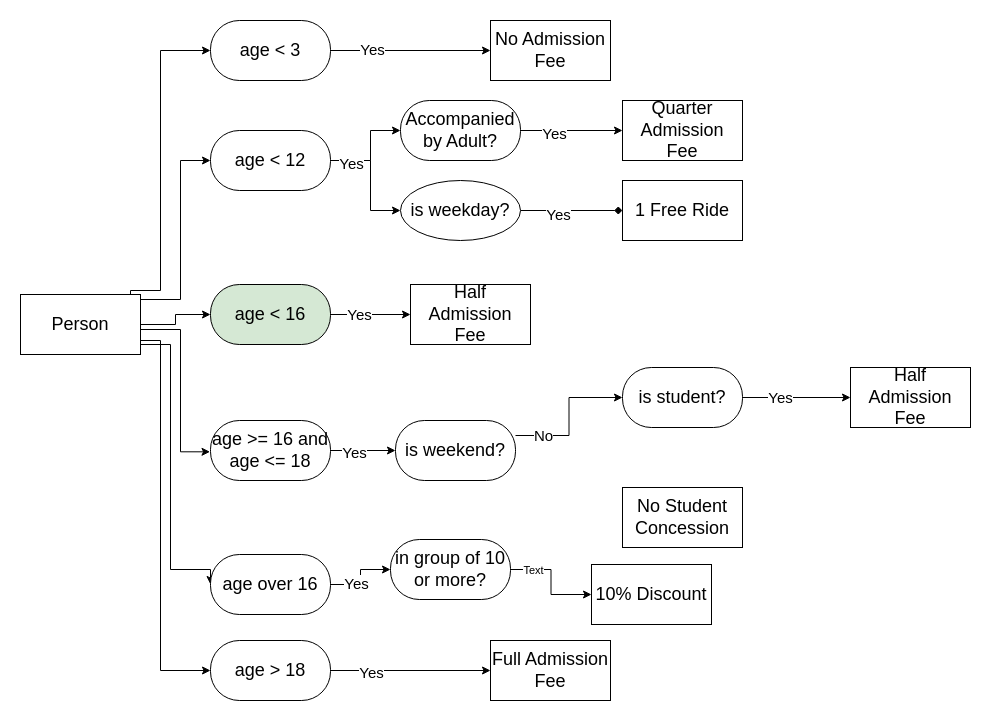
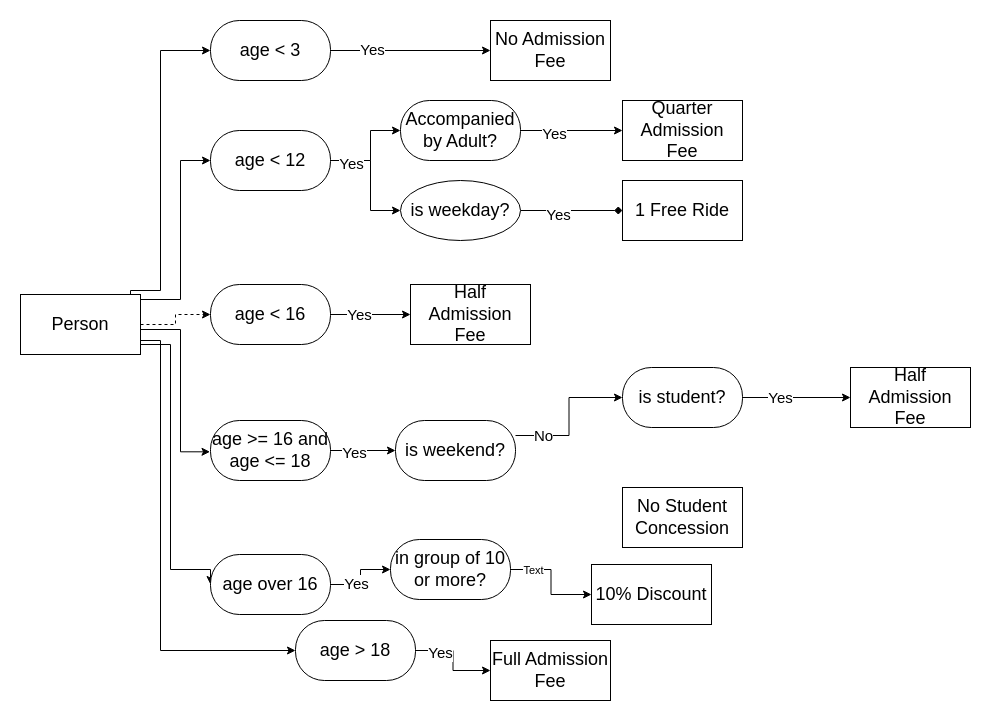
  <mxCell id="0" />
  <mxCell id="1" parent="0" />
- <mxCell id="2" style="edgeStyle=orthogonalEdgeStyle;rounded=0;orthogonalLoop=1;jettySize=auto;html=1;exitX=1;exitY=0.5;exitDx=0;exitDy=0;" edge="1" parent="1" source="7" target="17"><mxGeometry relative="1" as="geometry" /></mxCell>
+ <mxCell id="2" style="edgeStyle=orthogonalEdgeStyle;rounded=0;orthogonalLoop=1;jettySize=auto;html=1;exitX=1;exitY=0.5;exitDx=0;exitDy=0;dashed=1;" edge="1" parent="1" source="7" target="17"><mxGeometry relative="1" as="geometry" /></mxCell>
  <mxCell id="3" style="edgeStyle=orthogonalEdgeStyle;rounded=0;orthogonalLoop=1;jettySize=auto;html=1;exitX=1;exitY=0.25;exitDx=0;exitDy=0;entryX=0;entryY=0.5;entryDx=0;entryDy=0;" edge="1" parent="1" source="7" target="14"><mxGeometry relative="1" as="geometry"><Array as="points"><mxPoint x="180" y="299" /><mxPoint x="180" y="160" /></Array></mxGeometry></mxCell>
  <mxCell id="4" style="edgeStyle=orthogonalEdgeStyle;rounded=0;orthogonalLoop=1;jettySize=auto;html=1;exitX=1;exitY=0.25;exitDx=0;exitDy=0;entryX=0;entryY=0.5;entryDx=0;entryDy=0;" edge="1" parent="1" source="7" target="21"><mxGeometry relative="1" as="geometry"><Array as="points"><mxPoint x="130" y="290" /><mxPoint x="160" y="290" /><mxPoint x="160" y="50" /></Array></mxGeometry></mxCell>
  <mxCell id="5" style="edgeStyle=orthogonalEdgeStyle;rounded=0;orthogonalLoop=1;jettySize=auto;html=1;exitX=1;exitY=0.75;exitDx=0;exitDy=0;entryX=0;entryY=0.5;entryDx=0;entryDy=0;" edge="1" parent="1" source="7" target="27"><mxGeometry relative="1" as="geometry"><Array as="points"><mxPoint x="130" y="340" /><mxPoint x="160" y="340" /><mxPoint x="160" y="670" /></Array></mxGeometry></mxCell>
  <mxCell id="6" style="edgeStyle=orthogonalEdgeStyle;rounded=0;orthogonalLoop=1;jettySize=auto;html=1;exitX=1;exitY=1;exitDx=0;exitDy=0;entryX=0;entryY=0.5;entryDx=0;entryDy=0;" edge="1" parent="1" source="7" target="51"><mxGeometry relative="1" as="geometry"><Array as="points"><mxPoint x="170" y="344" /><mxPoint x="170" y="569" /></Array></mxGeometry></mxCell>
  <mxCell id="7" value="Person" style="rounded=0;whiteSpace=wrap;html=1;fontSize=18;labelBackgroundColor=none;" vertex="1" parent="1"><mxGeometry x="20" y="294" width="120" height="60" as="geometry" /></mxCell>
  <mxCell id="8" style="edgeStyle=orthogonalEdgeStyle;rounded=0;orthogonalLoop=1;jettySize=auto;html=1;exitX=1;exitY=0.5;exitDx=0;exitDy=0;endArrow=diamond;" edge="1" parent="1" source="10" target="32"><mxGeometry relative="1" as="geometry" /></mxCell>
  <mxCell id="9" value="&lt;font style=&quot;font-size: 15px;&quot;&gt;Yes&lt;/font&gt;" style="edgeLabel;html=1;align=center;verticalAlign=middle;resizable=0;points=[];" vertex="1" connectable="0" parent="8"><mxGeometry x="-0.27" y="-3" relative="1" as="geometry"><mxPoint as="offset" /></mxGeometry></mxCell>
  <mxCell id="10" value="is weekday?" style="ellipse;whiteSpace=wrap;html=1;arcSize=48;labelBackgroundColor=none;fontSize=18;" vertex="1" parent="1"><mxGeometry x="400" y="180" width="120" height="60" as="geometry" /></mxCell>
  <mxCell id="11" style="edgeStyle=orthogonalEdgeStyle;rounded=0;orthogonalLoop=1;jettySize=auto;html=1;exitX=1;exitY=0.5;exitDx=0;exitDy=0;entryX=0;entryY=0.5;entryDx=0;entryDy=0;" edge="1" parent="1" source="14" target="10"><mxGeometry relative="1" as="geometry"><Array as="points"><mxPoint x="370" y="160" /><mxPoint x="370" y="210" /></Array></mxGeometry></mxCell>
  <mxCell id="12" style="edgeStyle=orthogonalEdgeStyle;rounded=0;orthogonalLoop=1;jettySize=auto;html=1;exitX=1;exitY=0.5;exitDx=0;exitDy=0;entryX=0;entryY=0.5;entryDx=0;entryDy=0;" edge="1" parent="1" source="14" target="35"><mxGeometry relative="1" as="geometry"><Array as="points"><mxPoint x="370" y="160" /><mxPoint x="370" y="130" /></Array></mxGeometry></mxCell>
  <mxCell id="13" value="&lt;font style=&quot;font-size: 15px;&quot;&gt;Yes&lt;/font&gt;" style="edgeLabel;html=1;align=center;verticalAlign=middle;resizable=0;points=[];" vertex="1" connectable="0" parent="12"><mxGeometry x="-0.591" y="-2" relative="1" as="geometry"><mxPoint as="offset" /></mxGeometry></mxCell>
  <mxCell id="14" value="age &amp;lt; 12" style="rounded=1;whiteSpace=wrap;html=1;arcSize=48;labelBackgroundColor=none;fontSize=18;" vertex="1" parent="1"><mxGeometry x="210" y="130" width="120" height="60" as="geometry" /></mxCell>
  <mxCell id="15" style="edgeStyle=orthogonalEdgeStyle;rounded=0;orthogonalLoop=1;jettySize=auto;html=1;exitX=1;exitY=0.5;exitDx=0;exitDy=0;" edge="1" parent="1" source="17" target="44"><mxGeometry relative="1" as="geometry" /></mxCell>
  <mxCell id="16" value="&lt;font style=&quot;font-size: 15px;&quot;&gt;Yes&lt;/font&gt;" style="edgeLabel;html=1;align=center;verticalAlign=middle;resizable=0;points=[];" vertex="1" connectable="0" parent="15"><mxGeometry x="-0.3" y="1" relative="1" as="geometry"><mxPoint as="offset" /></mxGeometry></mxCell>
- <mxCell id="17" value="age &amp;lt; 16" style="rounded=1;whiteSpace=wrap;html=1;arcSize=48;labelBackgroundColor=none;fontSize=18;fillColor=#d5e8d4;" vertex="1" parent="1"><mxGeometry x="210" y="284" width="120" height="60" as="geometry" /></mxCell>
+ <mxCell id="17" value="age &amp;lt; 16" style="rounded=1;whiteSpace=wrap;html=1;arcSize=48;labelBackgroundColor=none;fontSize=18;" vertex="1" parent="1"><mxGeometry x="210" y="284" width="120" height="60" as="geometry" /></mxCell>
  <mxCell id="18" style="edgeStyle=orthogonalEdgeStyle;rounded=0;orthogonalLoop=1;jettySize=auto;html=1;exitX=1;exitY=0.5;exitDx=0;exitDy=0;fontSize=18;" edge="1" parent="1" source="21" target="28"><mxGeometry relative="1" as="geometry" /></mxCell>
  <mxCell id="19" value="Yes" style="edgeLabel;html=1;align=center;verticalAlign=middle;resizable=0;points=[];" vertex="1" connectable="0" parent="18"><mxGeometry x="-0.498" y="2" relative="1" as="geometry"><mxPoint as="offset" /></mxGeometry></mxCell>
  <mxCell id="20" value="&lt;font style=&quot;font-size: 15px;&quot;&gt;Yes&lt;/font&gt;" style="edgeLabel;html=1;align=center;verticalAlign=middle;resizable=0;points=[];" vertex="1" connectable="0" parent="18"><mxGeometry x="-0.483" y="2" relative="1" as="geometry"><mxPoint as="offset" /></mxGeometry></mxCell>
  <mxCell id="21" value="age &amp;lt; 3" style="rounded=1;whiteSpace=wrap;html=1;arcSize=48;labelBackgroundColor=none;fontSize=18;" vertex="1" parent="1"><mxGeometry x="210" y="20" width="120" height="60" as="geometry" /></mxCell>
  <mxCell id="22" style="edgeStyle=orthogonalEdgeStyle;rounded=0;orthogonalLoop=1;jettySize=auto;html=1;exitX=1;exitY=0.5;exitDx=0;exitDy=0;entryX=0;entryY=0.5;entryDx=0;entryDy=0;" edge="1" parent="1" source="24" target="38"><mxGeometry relative="1" as="geometry" /></mxCell>
  <mxCell id="23" value="&lt;font style=&quot;font-size: 15px;&quot;&gt;Yes&lt;/font&gt;" style="edgeLabel;html=1;align=center;verticalAlign=middle;resizable=0;points=[];" vertex="1" connectable="0" parent="22"><mxGeometry x="-0.287" y="-1" relative="1" as="geometry"><mxPoint as="offset" /></mxGeometry></mxCell>
  <mxCell id="24" value="age &amp;gt;= 16 and age &amp;lt;= 18" style="rounded=1;whiteSpace=wrap;html=1;arcSize=48;labelBackgroundColor=none;fontSize=18;" vertex="1" parent="1"><mxGeometry x="210" y="420" width="120" height="60" as="geometry" /></mxCell>
  <mxCell id="25" style="edgeStyle=orthogonalEdgeStyle;rounded=0;orthogonalLoop=1;jettySize=auto;html=1;exitX=1;exitY=0.5;exitDx=0;exitDy=0;" edge="1" parent="1" source="27" target="29"><mxGeometry relative="1" as="geometry" /></mxCell>
  <mxCell id="26" value="&lt;font style=&quot;font-size: 15px;&quot;&gt;Yes&lt;/font&gt;" style="edgeLabel;html=1;align=center;verticalAlign=middle;resizable=0;points=[];" vertex="1" connectable="0" parent="25"><mxGeometry x="-0.5" y="-1" relative="1" as="geometry"><mxPoint as="offset" /></mxGeometry></mxCell>
- <mxCell id="27" value="age &amp;gt; 18" style="rounded=1;whiteSpace=wrap;html=1;arcSize=48;labelBackgroundColor=none;fontSize=18;" vertex="1" parent="1"><mxGeometry x="210" y="640" width="120" height="60" as="geometry" /></mxCell>
+ <mxCell id="27" value="age &amp;gt; 18" style="rounded=1;whiteSpace=wrap;html=1;arcSize=48;labelBackgroundColor=none;fontSize=18;" vertex="1" parent="1"><mxGeometry x="295" y="620" width="120" height="60" as="geometry" /></mxCell>
  <mxCell id="28" value="&lt;font style=&quot;font-size: 18px;&quot;&gt;No Admission Fee&lt;/font&gt;" style="rounded=0;whiteSpace=wrap;html=1;" vertex="1" parent="1"><mxGeometry x="490" y="20" width="120" height="60" as="geometry" /></mxCell>
  <mxCell id="29" value="&lt;font style=&quot;font-size: 18px;&quot;&gt;Full Admission Fee&lt;/font&gt;" style="rounded=0;whiteSpace=wrap;html=1;" vertex="1" parent="1"><mxGeometry x="490" y="640" width="120" height="60" as="geometry" /></mxCell>
  <mxCell id="30" style="edgeStyle=orthogonalEdgeStyle;rounded=0;orthogonalLoop=1;jettySize=auto;html=1;exitX=1;exitY=0.75;exitDx=0;exitDy=0;entryX=-0.004;entryY=0.522;entryDx=0;entryDy=0;entryPerimeter=0;" edge="1" parent="1" source="7" target="24"><mxGeometry relative="1" as="geometry"><Array as="points"><mxPoint x="180" y="329" /><mxPoint x="180" y="451" /></Array></mxGeometry></mxCell>
  <mxCell id="31" value="&lt;font style=&quot;font-size: 18px;&quot;&gt;Quarter Admission Fee&lt;/font&gt;" style="rounded=0;whiteSpace=wrap;html=1;" vertex="1" parent="1"><mxGeometry x="622" y="100" width="120" height="60" as="geometry" /></mxCell>
  <mxCell id="32" value="&lt;font style=&quot;font-size: 18px;&quot;&gt;1 Free Ride&lt;/font&gt;" style="rounded=0;whiteSpace=wrap;html=1;" vertex="1" parent="1"><mxGeometry x="622" y="180" width="120" height="60" as="geometry" /></mxCell>
  <mxCell id="33" style="edgeStyle=orthogonalEdgeStyle;rounded=0;orthogonalLoop=1;jettySize=auto;html=1;exitX=1;exitY=0.5;exitDx=0;exitDy=0;" edge="1" parent="1" source="35" target="31"><mxGeometry relative="1" as="geometry" /></mxCell>
  <mxCell id="34" value="&lt;font style=&quot;font-size: 15px;&quot;&gt;Yes&lt;/font&gt;" style="edgeLabel;html=1;align=center;verticalAlign=middle;resizable=0;points=[];" vertex="1" connectable="0" parent="33"><mxGeometry x="-0.362" y="-2" relative="1" as="geometry"><mxPoint as="offset" /></mxGeometry></mxCell>
  <mxCell id="35" value="Accompanied by Adult?" style="rounded=1;whiteSpace=wrap;html=1;arcSize=48;labelBackgroundColor=none;fontSize=18;" vertex="1" parent="1"><mxGeometry x="400" y="100" width="120" height="60" as="geometry" /></mxCell>
  <mxCell id="36" style="edgeStyle=orthogonalEdgeStyle;rounded=0;orthogonalLoop=1;jettySize=auto;html=1;exitX=1;exitY=0.25;exitDx=0;exitDy=0;entryX=0;entryY=0.5;entryDx=0;entryDy=0;" edge="1" parent="1" source="38" target="43"><mxGeometry relative="1" as="geometry" /></mxCell>
  <mxCell id="37" value="&lt;font style=&quot;font-size: 15px;&quot;&gt;No&lt;/font&gt;" style="edgeLabel;html=1;align=center;verticalAlign=middle;resizable=0;points=[];" vertex="1" connectable="0" parent="36"><mxGeometry x="-0.631" y="1" relative="1" as="geometry"><mxPoint as="offset" /></mxGeometry></mxCell>
  <mxCell id="38" value="is weekend?" style="rounded=1;whiteSpace=wrap;html=1;arcSize=48;labelBackgroundColor=none;fontSize=18;" vertex="1" parent="1"><mxGeometry x="395" y="420" width="120" height="60" as="geometry" /></mxCell>
  <mxCell id="39" value="&lt;font style=&quot;font-size: 18px;&quot;&gt;No Student Concession&lt;/font&gt;" style="rounded=0;whiteSpace=wrap;html=1;" vertex="1" parent="1"><mxGeometry x="622" y="487" width="120" height="60" as="geometry" /></mxCell>
  <mxCell id="40" value="&lt;font style=&quot;font-size: 18px;&quot;&gt;Half Admission Fee&lt;/font&gt;" style="rounded=0;whiteSpace=wrap;html=1;" vertex="1" parent="1"><mxGeometry x="850" y="367" width="120" height="60" as="geometry" /></mxCell>
  <mxCell id="41" style="edgeStyle=orthogonalEdgeStyle;rounded=0;orthogonalLoop=1;jettySize=auto;html=1;exitX=1;exitY=0.5;exitDx=0;exitDy=0;entryX=0;entryY=0.5;entryDx=0;entryDy=0;" edge="1" parent="1" source="43" target="40"><mxGeometry relative="1" as="geometry" /></mxCell>
  <mxCell id="42" value="&lt;font style=&quot;font-size: 15px;&quot;&gt;Yes&lt;/font&gt;" style="edgeLabel;html=1;align=center;verticalAlign=middle;resizable=0;points=[];" vertex="1" connectable="0" parent="41"><mxGeometry x="-0.317" y="1" relative="1" as="geometry"><mxPoint as="offset" /></mxGeometry></mxCell>
  <mxCell id="43" value="is student&lt;span style=&quot;background-color: initial;&quot;&gt;?&lt;/span&gt;" style="rounded=1;whiteSpace=wrap;html=1;arcSize=48;labelBackgroundColor=none;fontSize=18;" vertex="1" parent="1"><mxGeometry x="622" y="367" width="120" height="60" as="geometry" /></mxCell>
  <mxCell id="44" value="&lt;font style=&quot;font-size: 18px;&quot;&gt;Half Admission Fee&lt;/font&gt;" style="rounded=0;whiteSpace=wrap;html=1;" vertex="1" parent="1"><mxGeometry x="410" y="284" width="120" height="60" as="geometry" /></mxCell>
  <mxCell id="45" style="edgeStyle=orthogonalEdgeStyle;rounded=0;orthogonalLoop=1;jettySize=auto;html=1;exitX=1;exitY=0.5;exitDx=0;exitDy=0;" edge="1" parent="1" source="47" target="48"><mxGeometry relative="1" as="geometry" /></mxCell>
  <mxCell id="46" value="Text" style="edgeLabel;html=1;align=center;verticalAlign=middle;resizable=0;points=[];" vertex="1" connectable="0" parent="45"><mxGeometry x="-0.592" relative="1" as="geometry"><mxPoint as="offset" /></mxGeometry></mxCell>
  <mxCell id="47" value="in group of 10 or more?" style="rounded=1;whiteSpace=wrap;html=1;arcSize=48;labelBackgroundColor=none;fontSize=18;" vertex="1" parent="1"><mxGeometry x="390" y="539" width="120" height="60" as="geometry" /></mxCell>
  <mxCell id="48" value="&lt;font style=&quot;font-size: 18px;&quot;&gt;10% Discount&lt;/font&gt;" style="rounded=0;whiteSpace=wrap;html=1;" vertex="1" parent="1"><mxGeometry x="591" y="564" width="120" height="60" as="geometry" /></mxCell>
  <mxCell id="49" style="edgeStyle=orthogonalEdgeStyle;rounded=0;orthogonalLoop=1;jettySize=auto;html=1;exitX=1;exitY=0.5;exitDx=0;exitDy=0;entryX=0;entryY=0.5;entryDx=0;entryDy=0;" edge="1" parent="1" source="51" target="47"><mxGeometry relative="1" as="geometry" /></mxCell>
  <mxCell id="50" value="&lt;font style=&quot;font-size: 15px;&quot;&gt;Yes&lt;/font&gt;" style="edgeLabel;html=1;align=center;verticalAlign=middle;resizable=0;points=[];" vertex="1" connectable="0" parent="49"><mxGeometry x="-0.333" y="2" relative="1" as="geometry"><mxPoint as="offset" /></mxGeometry></mxCell>
  <mxCell id="51" value="age over 16" style="rounded=1;whiteSpace=wrap;html=1;arcSize=48;labelBackgroundColor=none;fontSize=18;" vertex="1" parent="1"><mxGeometry x="210" y="554" width="120" height="60" as="geometry" /></mxCell>
